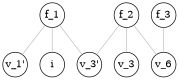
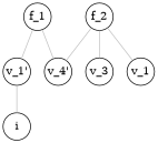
  graph {
    node [fixedsize=1 shape=circle]
    edge [color=gray]
    f_1
    "v_1'"
-   "v_3'"
+   "v_3'" [label="v_4'"]
    i
    f_2
    v_3
-   v_1 [label=v_6]
-   f_3
+   v_1
    f_1 -- "v_1'"
    f_1 -- "v_3'"
-   f_1 -- i
+   "v_1'" -- i
    f_2 -- "v_3'"
    f_2 -- v_3
    f_2 -- v_1
-   f_3 -- v_1
  }
